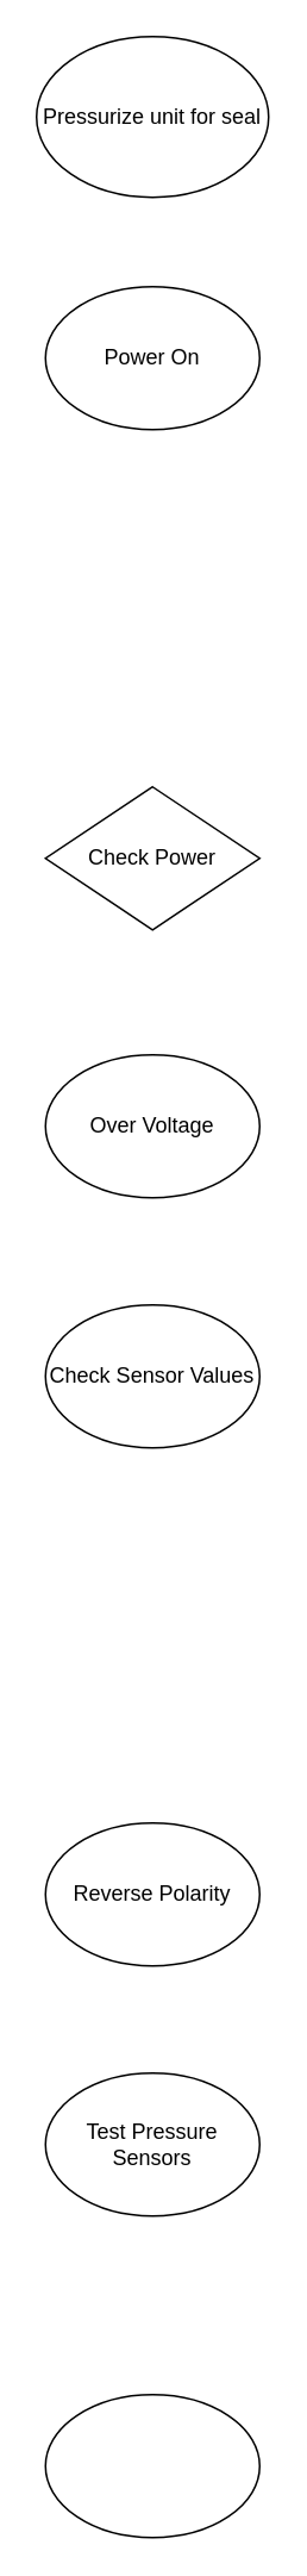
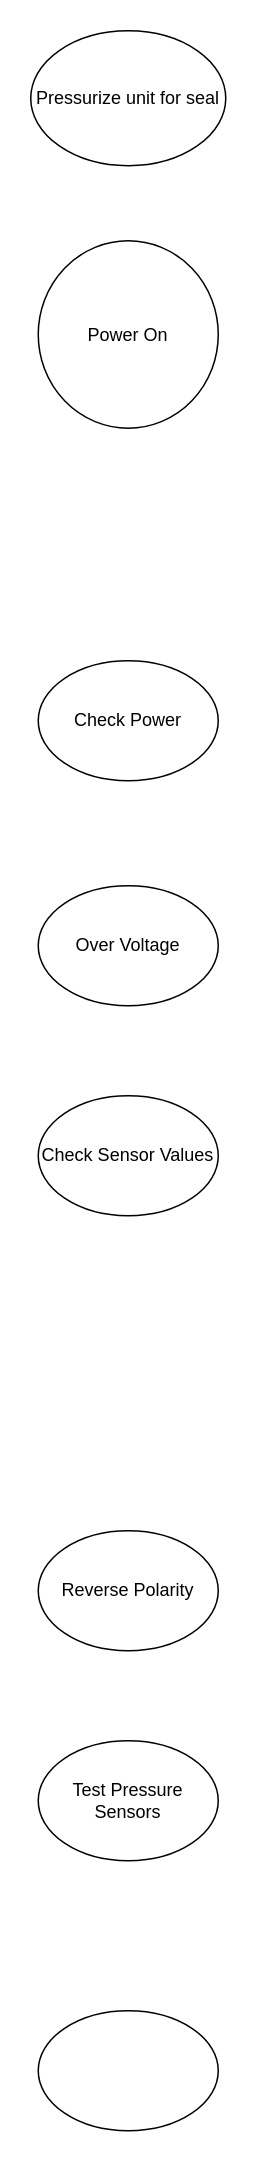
  <mxCell id="0" />
  <mxCell id="1" parent="0" />
  <mxCell id="2" value="Pressurize unit for seal" style="ellipse;whiteSpace=wrap;html=1;" vertex="1" parent="1"><mxGeometry x="20" y="20" width="130" height="90" as="geometry" /></mxCell>
- <mxCell id="3" value="Power On" style="ellipse;whiteSpace=wrap;html=1;" vertex="1" parent="1"><mxGeometry x="25" y="160" width="120" height="80" as="geometry" /></mxCell>
- <mxCell id="4" value="Check Power" style="rhombus;whiteSpace=wrap;html=1;" vertex="1" parent="1"><mxGeometry x="25" y="440" width="120" height="80" as="geometry" /></mxCell>
+ <mxCell id="3" value="Power On" style="ellipse;whiteSpace=wrap;html=1;" vertex="1" parent="1"><mxGeometry x="25" y="160" width="120" height="125" as="geometry" /></mxCell>
+ <mxCell id="4" value="Check Power" style="ellipse;whiteSpace=wrap;html=1;" vertex="1" parent="1"><mxGeometry x="25" y="440" width="120" height="80" as="geometry" /></mxCell>
  <mxCell id="5" value="Over Voltage" style="ellipse;whiteSpace=wrap;html=1;" vertex="1" parent="1"><mxGeometry x="25" y="590" width="120" height="80" as="geometry" /></mxCell>
  <mxCell id="6" value="Check Sensor Values" style="ellipse;whiteSpace=wrap;html=1;" vertex="1" parent="1"><mxGeometry x="25" y="730" width="120" height="80" as="geometry" /></mxCell>
  <mxCell id="7" value="Reverse Polarity" style="ellipse;whiteSpace=wrap;html=1;" vertex="1" parent="1"><mxGeometry x="25" y="1020" width="120" height="80" as="geometry" /></mxCell>
  <mxCell id="8" value="Test Pressure Sensors" style="ellipse;whiteSpace=wrap;html=1;" vertex="1" parent="1"><mxGeometry x="25" y="1160" width="120" height="80" as="geometry" /></mxCell>
  <mxCell id="9" value="" style="ellipse;whiteSpace=wrap;html=1;" vertex="1" parent="1"><mxGeometry x="25" y="1340" width="120" height="80" as="geometry" /></mxCell>
